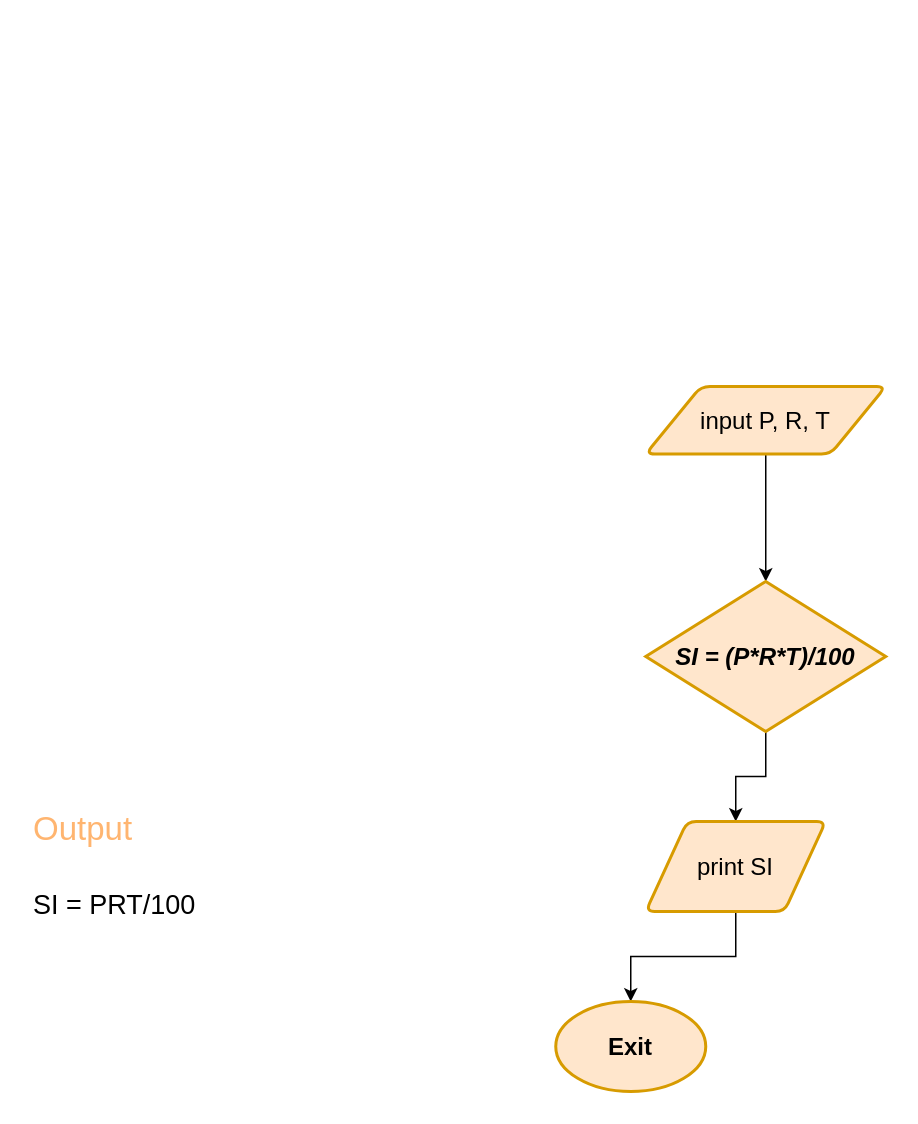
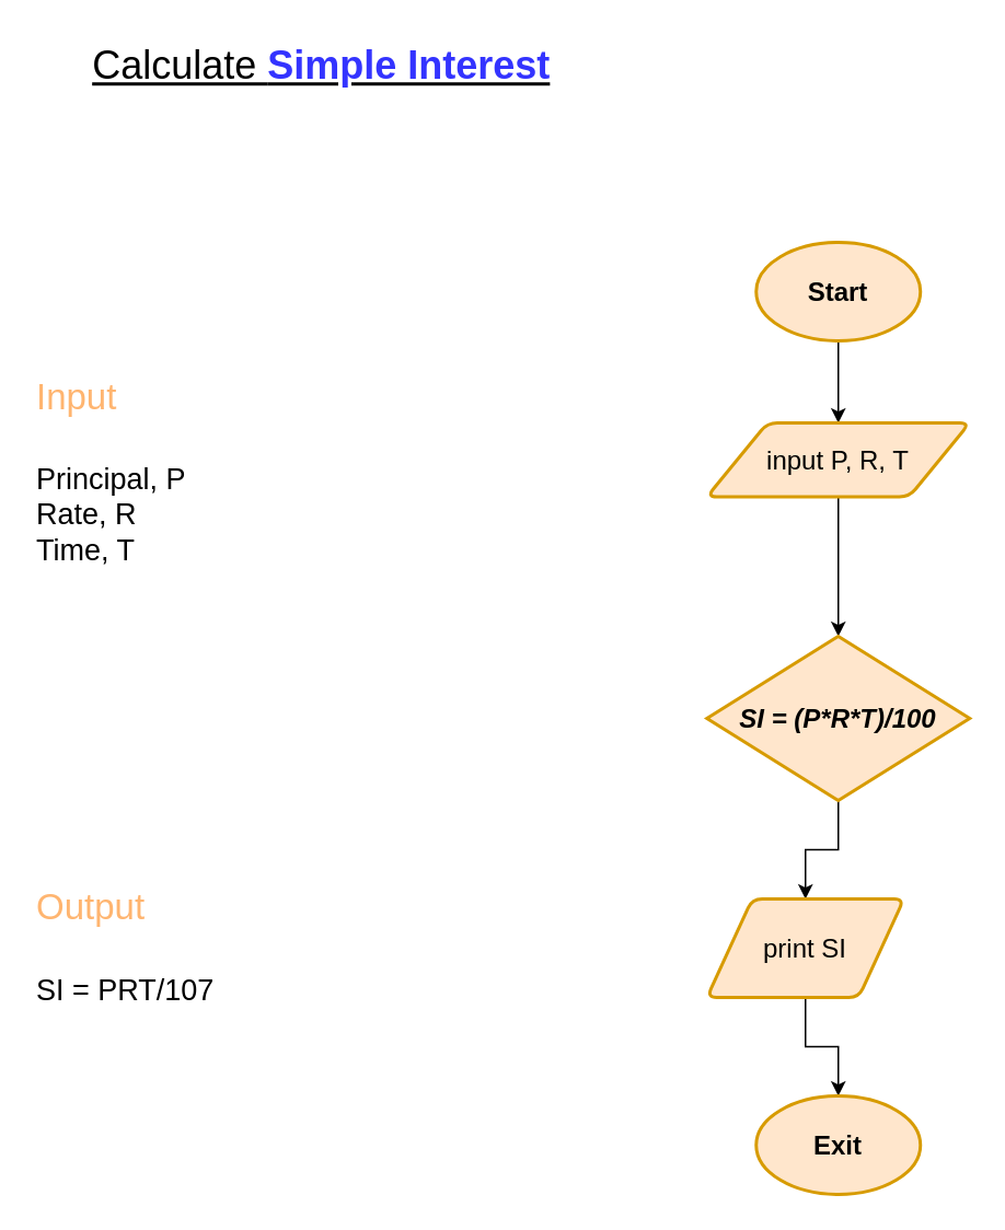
  <mxCell id="0" />
  <mxCell id="1" parent="0" />
+ <mxCell id="2" style="edgeStyle=orthogonalEdgeStyle;rounded=0;orthogonalLoop=1;jettySize=auto;html=1;entryX=0.5;entryY=0;entryDx=0;entryDy=0;" edge="1" parent="1" source="3" target="5"><mxGeometry relative="1" as="geometry" /></mxCell>
+ <mxCell id="3" value="Start" style="strokeWidth=2;html=1;shape=mxgraph.flowchart.start_1;whiteSpace=wrap;fillColor=#ffe6cc;strokeColor=#d79b00;fontSize=16;fontStyle=1" vertex="1" parent="1"><mxGeometry x="460" y="147" width="100" height="60" as="geometry" /></mxCell>
  <mxCell id="4" style="edgeStyle=orthogonalEdgeStyle;rounded=0;orthogonalLoop=1;jettySize=auto;html=1;entryX=0.5;entryY=0;entryDx=0;entryDy=0;" edge="1" parent="1" source="5" target="7"><mxGeometry relative="1" as="geometry" /></mxCell>
  <mxCell id="5" value="input P, R, T" style="shape=parallelogram;html=1;strokeWidth=2;perimeter=parallelogramPerimeter;whiteSpace=wrap;rounded=1;arcSize=12;size=0.23;fillColor=#ffe6cc;strokeColor=#d79b00;fontSize=16;" vertex="1" parent="1"><mxGeometry x="430" y="257" width="160" height="45" as="geometry" /></mxCell>
  <mxCell id="6" style="edgeStyle=orthogonalEdgeStyle;rounded=0;orthogonalLoop=1;jettySize=auto;html=1;entryX=0.5;entryY=0;entryDx=0;entryDy=0;" edge="1" parent="1" source="7" target="9"><mxGeometry relative="1" as="geometry" /></mxCell>
  <mxCell id="7" value="SI = (P*R*T)/100" style="rhombus;whiteSpace=wrap;html=1;absoluteArcSize=1;arcSize=14;strokeWidth=2;fillColor=#ffe6cc;strokeColor=#d79b00;fontSize=16;fontStyle=3;" vertex="1" parent="1"><mxGeometry x="430" y="387" width="160" height="100" as="geometry" /></mxCell>
  <mxCell id="8" style="edgeStyle=orthogonalEdgeStyle;rounded=0;orthogonalLoop=1;jettySize=auto;html=1;entryX=0.5;entryY=0;entryDx=0;entryDy=0;entryPerimeter=0;" edge="1" parent="1" source="9" target="10"><mxGeometry relative="1" as="geometry"><mxPoint x="510" y="657" as="targetPoint" /></mxGeometry></mxCell>
  <mxCell id="9" value="print SI" style="shape=parallelogram;html=1;strokeWidth=2;perimeter=parallelogramPerimeter;whiteSpace=wrap;rounded=1;arcSize=12;size=0.23;fillColor=#ffe6cc;strokeColor=#d79b00;fontSize=16;" vertex="1" parent="1"><mxGeometry x="430" y="547" width="120" height="60" as="geometry" /></mxCell>
- <mxCell id="10" value="Exit" style="strokeWidth=2;html=1;shape=mxgraph.flowchart.start_1;whiteSpace=wrap;fillColor=#ffe6cc;strokeColor=#d79b00;fontSize=16;fontStyle=1" vertex="1" parent="1"><mxGeometry x="370" y="667" width="100" height="60" as="geometry" /></mxCell>
- <mxCell id="12" value="&lt;font style=&quot;font-size: 22px; color: rgb(255, 181, 112);&quot;&gt;Output&lt;/font&gt;&lt;div&gt;&lt;span style=&quot;font-size: 22px;&quot;&gt;&lt;br&gt;&lt;/span&gt;&lt;div&gt;SI = PRT/100&lt;/div&gt;&lt;/div&gt;" style="text;html=1;align=left;verticalAlign=middle;resizable=0;points=[];autosize=1;strokeColor=none;fillColor=none;fontSize=18;" vertex="1" parent="1"><mxGeometry x="20" y="532" width="130" height="90" as="geometry" /></mxCell>
+ <mxCell id="10" value="Exit" style="strokeWidth=2;html=1;shape=mxgraph.flowchart.start_1;whiteSpace=wrap;fillColor=#ffe6cc;strokeColor=#d79b00;fontSize=16;fontStyle=1" vertex="1" parent="1"><mxGeometry x="460" y="667" width="100" height="60" as="geometry" /></mxCell>
+ <mxCell id="11" value="&lt;font style=&quot;font-size: 22px; color: rgb(255, 181, 112);&quot;&gt;Input&lt;/font&gt;&lt;div&gt;&lt;span style=&quot;font-size: 22px;&quot;&gt;&lt;br&gt;&lt;/span&gt;&lt;div&gt;Principal, P&lt;/div&gt;&lt;div&gt;Rate, R&lt;/div&gt;&lt;div&gt;Time, T&lt;/div&gt;&lt;/div&gt;" style="text;html=1;align=left;verticalAlign=middle;resizable=0;points=[];autosize=1;strokeColor=none;fillColor=none;fontSize=18;" vertex="1" parent="1"><mxGeometry x="20" y="222" width="110" height="130" as="geometry" /></mxCell>
+ <mxCell id="12" value="&lt;font style=&quot;font-size: 22px; color: rgb(255, 181, 112);&quot;&gt;Output&lt;/font&gt;&lt;div&gt;&lt;span style=&quot;font-size: 22px;&quot;&gt;&lt;br&gt;&lt;/span&gt;&lt;div&gt;SI = PRT/107&lt;/div&gt;&lt;/div&gt;" style="text;html=1;align=left;verticalAlign=middle;resizable=0;points=[];autosize=1;strokeColor=none;fillColor=none;fontSize=18;" vertex="1" parent="1"><mxGeometry x="20" y="532" width="130" height="90" as="geometry" /></mxCell>
+ <mxCell id="13" value="Calculate &lt;b&gt;&lt;font style=&quot;color: rgb(51, 51, 255);&quot;&gt;Simple Interest&lt;/font&gt;&lt;/b&gt;" style="text;html=1;align=center;verticalAlign=middle;resizable=0;points=[];autosize=1;strokeColor=none;fillColor=none;fontSize=24;fontStyle=4" vertex="1" parent="1"><mxGeometry x="45" y="20" width="300" height="40" as="geometry" /></mxCell>
